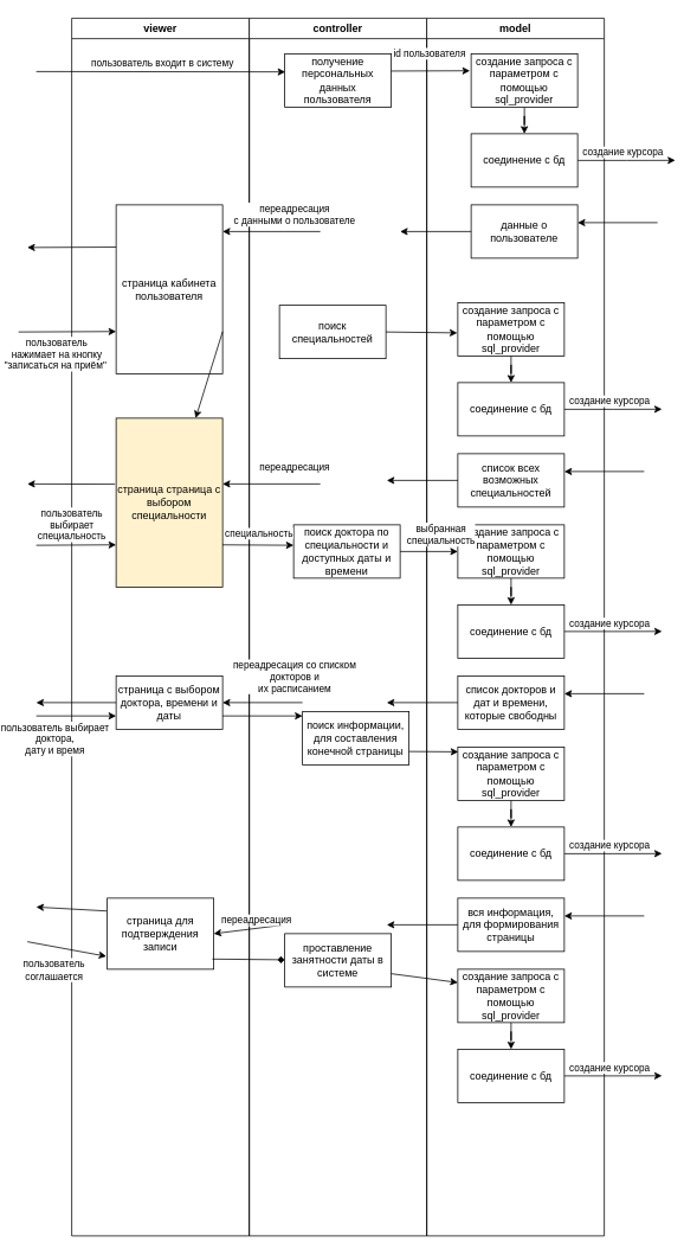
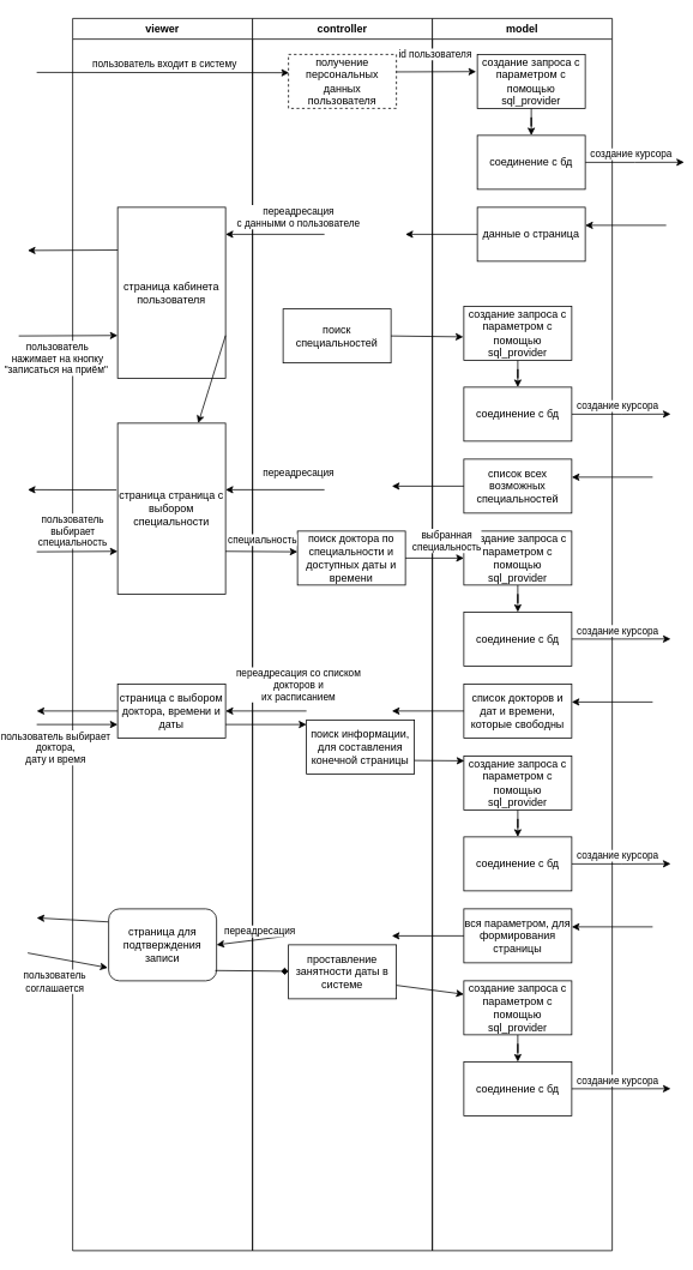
  <mxCell id="0" />
  <mxCell id="1" parent="0" />
  <mxCell id="2" value="viewer" style="swimlane;whiteSpace=wrap;html=1;" parent="1" vertex="1"><mxGeometry x="80" y="20" width="200" height="1370" as="geometry" /></mxCell>
  <mxCell id="3" value="страница кабинета пользователя" style="rounded=0;whiteSpace=wrap;html=1;" vertex="1" parent="2"><mxGeometry x="50" y="210" width="120" height="190" as="geometry" /></mxCell>
- <mxCell id="4" value="страница страница с выбором специальности" style="rounded=0;whiteSpace=wrap;html=1;fillColor=#fff2cc;" vertex="1" parent="2"><mxGeometry x="50" y="450" width="120" height="190" as="geometry" /></mxCell>
+ <mxCell id="4" value="страница страница с выбором специальности" style="rounded=0;whiteSpace=wrap;html=1;" vertex="1" parent="2"><mxGeometry x="50" y="450" width="120" height="190" as="geometry" /></mxCell>
  <mxCell id="5" value="страница с выбором доктора, времени и даты" style="rounded=0;whiteSpace=wrap;html=1;" vertex="1" parent="2"><mxGeometry x="50" y="740" width="120" height="60" as="geometry" /></mxCell>
- <mxCell id="6" value="страница для подтверждения записи" style="rounded=0;whiteSpace=wrap;html=1;" vertex="1" parent="2"><mxGeometry x="40" y="990" width="120" height="80" as="geometry" /></mxCell>
+ <mxCell id="6" value="страница для подтверждения записи" style="whiteSpace=wrap;html=1;rounded=1;" vertex="1" parent="2"><mxGeometry x="40" y="990" width="120" height="80" as="geometry" /></mxCell>
  <mxCell id="7" value="controller" style="swimlane;whiteSpace=wrap;html=1;" parent="1" vertex="1"><mxGeometry x="280" y="20" width="200" height="1370" as="geometry" /></mxCell>
- <mxCell id="8" value="получение персональных данных пользователя" style="rounded=0;whiteSpace=wrap;html=1;" parent="7" vertex="1"><mxGeometry x="40" y="40" width="120" height="60" as="geometry" /></mxCell>
+ <mxCell id="8" value="получение персональных данных пользователя" style="rounded=0;whiteSpace=wrap;html=1;dashed=1;" parent="7" vertex="1"><mxGeometry x="40" y="40" width="120" height="60" as="geometry" /></mxCell>
  <mxCell id="9" value="поиск специальностей" style="rounded=0;whiteSpace=wrap;html=1;" vertex="1" parent="7"><mxGeometry x="34" y="323" width="120" height="60" as="geometry" /></mxCell>
  <mxCell id="10" value="" style="endArrow=classic;html=1;rounded=0;entryX=1;entryY=0.158;entryDx=0;entryDy=0;entryPerimeter=0;" edge="1" parent="7"><mxGeometry width="50" height="50" relative="1" as="geometry"><mxPoint x="80" y="524" as="sourcePoint" /><mxPoint x="-30" y="524" as="targetPoint" /></mxGeometry></mxCell>
  <mxCell id="11" value="переадресация" style="edgeLabel;html=1;align=center;verticalAlign=middle;resizable=0;points=[];" vertex="1" connectable="0" parent="10"><mxGeometry x="-0.306" y="1" relative="1" as="geometry"><mxPoint x="8" y="-21" as="offset" /></mxGeometry></mxCell>
  <mxCell id="12" value="поиск доктора по специальности и доступных даты и времени" style="rounded=0;whiteSpace=wrap;html=1;" vertex="1" parent="7"><mxGeometry x="50" y="570" width="120" height="60" as="geometry" /></mxCell>
  <mxCell id="13" value="поиск информации, для составления конечной страницы" style="rounded=0;whiteSpace=wrap;html=1;" vertex="1" parent="7"><mxGeometry x="60" y="780" width="120" height="60" as="geometry" /></mxCell>
  <mxCell id="14" value="проставление занятности даты в системе" style="rounded=0;whiteSpace=wrap;html=1;" vertex="1" parent="7"><mxGeometry x="40" y="1030" width="120" height="60" as="geometry" /></mxCell>
  <mxCell id="15" value="model" style="swimlane;whiteSpace=wrap;html=1;" parent="1" vertex="1"><mxGeometry x="480" y="20" width="200" height="1370" as="geometry" /></mxCell>
  <mxCell id="16" style="edgeStyle=orthogonalEdgeStyle;rounded=0;orthogonalLoop=1;jettySize=auto;html=1;exitX=0.5;exitY=1;exitDx=0;exitDy=0;" edge="1" parent="15" source="17" target="20"><mxGeometry relative="1" as="geometry" /></mxCell>
  <mxCell id="17" value="создание запроса с параметром с помощью sql_provider" style="rounded=0;whiteSpace=wrap;html=1;" vertex="1" parent="15"><mxGeometry x="50" y="40" width="120" height="60" as="geometry" /></mxCell>
  <mxCell id="18" style="edgeStyle=orthogonalEdgeStyle;rounded=0;orthogonalLoop=1;jettySize=auto;html=1;exitX=1;exitY=0.5;exitDx=0;exitDy=0;" edge="1" parent="15" source="20"><mxGeometry relative="1" as="geometry"><mxPoint x="280" y="159.905" as="targetPoint" /></mxGeometry></mxCell>
  <mxCell id="19" value="создание курсора" style="edgeLabel;html=1;align=center;verticalAlign=middle;resizable=0;points=[];" vertex="1" connectable="0" parent="18"><mxGeometry x="0.209" relative="1" as="geometry"><mxPoint x="-16" y="-10" as="offset" /></mxGeometry></mxCell>
  <mxCell id="20" value="соединение с бд" style="rounded=0;whiteSpace=wrap;html=1;" vertex="1" parent="15"><mxGeometry x="50" y="130" width="120" height="60" as="geometry" /></mxCell>
- <mxCell id="21" value="данные о пользователе" style="rounded=0;whiteSpace=wrap;html=1;" vertex="1" parent="15"><mxGeometry x="50" y="210" width="120" height="60" as="geometry" /></mxCell>
+ <mxCell id="21" value="данные о страница" style="rounded=0;whiteSpace=wrap;html=1;" vertex="1" parent="15"><mxGeometry x="50" y="210" width="120" height="60" as="geometry" /></mxCell>
  <mxCell id="22" style="edgeStyle=orthogonalEdgeStyle;rounded=0;orthogonalLoop=1;jettySize=auto;html=1;exitX=0.5;exitY=1;exitDx=0;exitDy=0;" edge="1" parent="15" source="23" target="26"><mxGeometry relative="1" as="geometry" /></mxCell>
  <mxCell id="23" value="создание запроса с параметром с помощью sql_provider" style="rounded=0;whiteSpace=wrap;html=1;" vertex="1" parent="15"><mxGeometry x="35" y="320" width="120" height="60" as="geometry" /></mxCell>
  <mxCell id="24" style="edgeStyle=orthogonalEdgeStyle;rounded=0;orthogonalLoop=1;jettySize=auto;html=1;exitX=1;exitY=0.5;exitDx=0;exitDy=0;" edge="1" parent="15" source="26"><mxGeometry relative="1" as="geometry"><mxPoint x="265" y="439.905" as="targetPoint" /></mxGeometry></mxCell>
  <mxCell id="25" value="создание курсора" style="edgeLabel;html=1;align=center;verticalAlign=middle;resizable=0;points=[];" vertex="1" connectable="0" parent="24"><mxGeometry x="0.209" relative="1" as="geometry"><mxPoint x="-16" y="-10" as="offset" /></mxGeometry></mxCell>
  <mxCell id="26" value="соединение с бд" style="rounded=0;whiteSpace=wrap;html=1;" vertex="1" parent="15"><mxGeometry x="35" y="410" width="120" height="60" as="geometry" /></mxCell>
  <mxCell id="27" value="список всех возможных специальностей" style="rounded=0;whiteSpace=wrap;html=1;" vertex="1" parent="15"><mxGeometry x="35" y="490" width="120" height="60" as="geometry" /></mxCell>
  <mxCell id="28" value="" style="endArrow=classic;html=1;rounded=0;" edge="1" parent="15"><mxGeometry width="50" height="50" relative="1" as="geometry"><mxPoint x="245" y="510" as="sourcePoint" /><mxPoint x="155" y="510" as="targetPoint" /></mxGeometry></mxCell>
  <mxCell id="29" value="" style="endArrow=classic;html=1;rounded=0;exitX=0;exitY=0.5;exitDx=0;exitDy=0;" edge="1" parent="15" source="27"><mxGeometry width="50" height="50" relative="1" as="geometry"><mxPoint x="-65" y="590" as="sourcePoint" /><mxPoint x="-45" y="520" as="targetPoint" /></mxGeometry></mxCell>
  <mxCell id="30" style="edgeStyle=orthogonalEdgeStyle;rounded=0;orthogonalLoop=1;jettySize=auto;html=1;exitX=0.5;exitY=1;exitDx=0;exitDy=0;" edge="1" parent="15" source="31" target="34"><mxGeometry relative="1" as="geometry" /></mxCell>
  <mxCell id="31" value="создание запроса с параметром с помощью sql_provider" style="rounded=0;whiteSpace=wrap;html=1;" vertex="1" parent="15"><mxGeometry x="35" y="570" width="120" height="60" as="geometry" /></mxCell>
  <mxCell id="32" style="edgeStyle=orthogonalEdgeStyle;rounded=0;orthogonalLoop=1;jettySize=auto;html=1;exitX=1;exitY=0.5;exitDx=0;exitDy=0;" edge="1" parent="15" source="34"><mxGeometry relative="1" as="geometry"><mxPoint x="265" y="689.905" as="targetPoint" /></mxGeometry></mxCell>
  <mxCell id="33" value="создание курсора" style="edgeLabel;html=1;align=center;verticalAlign=middle;resizable=0;points=[];" vertex="1" connectable="0" parent="32"><mxGeometry x="0.209" relative="1" as="geometry"><mxPoint x="-16" y="-10" as="offset" /></mxGeometry></mxCell>
  <mxCell id="34" value="соединение с бд" style="rounded=0;whiteSpace=wrap;html=1;" vertex="1" parent="15"><mxGeometry x="35" y="660" width="120" height="60" as="geometry" /></mxCell>
  <mxCell id="35" value="список докторов и дат и времени, которые свободны" style="rounded=0;whiteSpace=wrap;html=1;" vertex="1" parent="15"><mxGeometry x="35" y="740" width="120" height="60" as="geometry" /></mxCell>
  <mxCell id="36" value="" style="endArrow=classic;html=1;rounded=0;" edge="1" parent="15"><mxGeometry width="50" height="50" relative="1" as="geometry"><mxPoint x="245" y="760" as="sourcePoint" /><mxPoint x="155" y="760" as="targetPoint" /></mxGeometry></mxCell>
  <mxCell id="37" value="" style="endArrow=classic;html=1;rounded=0;exitX=0;exitY=0.5;exitDx=0;exitDy=0;" edge="1" parent="15" source="35"><mxGeometry width="50" height="50" relative="1" as="geometry"><mxPoint x="-65" y="840" as="sourcePoint" /><mxPoint x="-45" y="770" as="targetPoint" /></mxGeometry></mxCell>
  <mxCell id="38" style="edgeStyle=orthogonalEdgeStyle;rounded=0;orthogonalLoop=1;jettySize=auto;html=1;exitX=0.5;exitY=1;exitDx=0;exitDy=0;" edge="1" parent="15" source="39" target="42"><mxGeometry relative="1" as="geometry" /></mxCell>
  <mxCell id="39" value="создание запроса с параметром с помощью sql_provider" style="rounded=0;whiteSpace=wrap;html=1;" vertex="1" parent="15"><mxGeometry x="35" y="820" width="120" height="60" as="geometry" /></mxCell>
  <mxCell id="40" style="edgeStyle=orthogonalEdgeStyle;rounded=0;orthogonalLoop=1;jettySize=auto;html=1;exitX=1;exitY=0.5;exitDx=0;exitDy=0;" edge="1" parent="15" source="42"><mxGeometry relative="1" as="geometry"><mxPoint x="265" y="939.905" as="targetPoint" /></mxGeometry></mxCell>
  <mxCell id="41" value="создание курсора" style="edgeLabel;html=1;align=center;verticalAlign=middle;resizable=0;points=[];" vertex="1" connectable="0" parent="40"><mxGeometry x="0.209" relative="1" as="geometry"><mxPoint x="-16" y="-10" as="offset" /></mxGeometry></mxCell>
  <mxCell id="42" value="соединение с бд" style="rounded=0;whiteSpace=wrap;html=1;" vertex="1" parent="15"><mxGeometry x="35" y="910" width="120" height="60" as="geometry" /></mxCell>
- <mxCell id="43" value="вся информация, для формирования страницы" style="rounded=0;whiteSpace=wrap;html=1;" vertex="1" parent="15"><mxGeometry x="35" y="990" width="120" height="60" as="geometry" /></mxCell>
+ <mxCell id="43" value="вся параметром, для формирования страницы" style="rounded=0;whiteSpace=wrap;html=1;" vertex="1" parent="15"><mxGeometry x="35" y="990" width="120" height="60" as="geometry" /></mxCell>
  <mxCell id="44" value="" style="endArrow=classic;html=1;rounded=0;" edge="1" parent="15"><mxGeometry width="50" height="50" relative="1" as="geometry"><mxPoint x="245" y="1010" as="sourcePoint" /><mxPoint x="155" y="1010" as="targetPoint" /></mxGeometry></mxCell>
  <mxCell id="45" value="" style="endArrow=classic;html=1;rounded=0;exitX=0;exitY=0.5;exitDx=0;exitDy=0;" edge="1" parent="15" source="43"><mxGeometry width="50" height="50" relative="1" as="geometry"><mxPoint x="-65" y="1090" as="sourcePoint" /><mxPoint x="-45" y="1020" as="targetPoint" /></mxGeometry></mxCell>
  <mxCell id="46" style="edgeStyle=orthogonalEdgeStyle;rounded=0;orthogonalLoop=1;jettySize=auto;html=1;exitX=0.5;exitY=1;exitDx=0;exitDy=0;" edge="1" parent="15" source="47" target="50"><mxGeometry relative="1" as="geometry" /></mxCell>
  <mxCell id="47" value="создание запроса с параметром с помощью sql_provider" style="rounded=0;whiteSpace=wrap;html=1;" vertex="1" parent="15"><mxGeometry x="35" y="1070" width="120" height="60" as="geometry" /></mxCell>
  <mxCell id="48" style="edgeStyle=orthogonalEdgeStyle;rounded=0;orthogonalLoop=1;jettySize=auto;html=1;exitX=1;exitY=0.5;exitDx=0;exitDy=0;" edge="1" parent="15" source="50"><mxGeometry relative="1" as="geometry"><mxPoint x="265" y="1189.905" as="targetPoint" /></mxGeometry></mxCell>
  <mxCell id="49" value="создание курсора" style="edgeLabel;html=1;align=center;verticalAlign=middle;resizable=0;points=[];" vertex="1" connectable="0" parent="48"><mxGeometry x="0.209" relative="1" as="geometry"><mxPoint x="-16" y="-10" as="offset" /></mxGeometry></mxCell>
  <mxCell id="50" value="соединение с бд" style="rounded=0;whiteSpace=wrap;html=1;" vertex="1" parent="15"><mxGeometry x="35" y="1160" width="120" height="60" as="geometry" /></mxCell>
  <mxCell id="51" value="" style="endArrow=classic;html=1;rounded=0;entryX=0.005;entryY=0.34;entryDx=0;entryDy=0;entryPerimeter=0;" parent="1" target="8" edge="1"><mxGeometry width="50" height="50" relative="1" as="geometry"><mxPoint x="40" y="80" as="sourcePoint" /><mxPoint x="300" y="80" as="targetPoint" /></mxGeometry></mxCell>
  <mxCell id="52" value="пользователь входит в систему" style="edgeLabel;html=1;align=center;verticalAlign=middle;resizable=0;points=[];" parent="51" vertex="1" connectable="0"><mxGeometry x="0.129" y="2" relative="1" as="geometry"><mxPoint x="-17" y="-8" as="offset" /></mxGeometry></mxCell>
  <mxCell id="53" value="" style="endArrow=classic;html=1;rounded=0;exitX=1.001;exitY=0.324;exitDx=0;exitDy=0;exitPerimeter=0;entryX=-0.011;entryY=0.319;entryDx=0;entryDy=0;entryPerimeter=0;" parent="1" source="8" edge="1" target="17"><mxGeometry width="50" height="50" relative="1" as="geometry"><mxPoint x="470" y="200" as="sourcePoint" /><mxPoint x="520" y="80" as="targetPoint" /></mxGeometry></mxCell>
  <mxCell id="54" value="id пользователя" style="edgeLabel;html=1;align=center;verticalAlign=middle;resizable=0;points=[];" parent="53" vertex="1" connectable="0"><mxGeometry x="-0.481" y="-1" relative="1" as="geometry"><mxPoint x="19" y="-21" as="offset" /></mxGeometry></mxCell>
  <mxCell id="55" value="" style="endArrow=classic;html=1;rounded=0;" edge="1" parent="1"><mxGeometry width="50" height="50" relative="1" as="geometry"><mxPoint x="740" y="250" as="sourcePoint" /><mxPoint x="650" y="250" as="targetPoint" /></mxGeometry></mxCell>
  <mxCell id="56" value="" style="endArrow=classic;html=1;rounded=0;exitX=0;exitY=0.5;exitDx=0;exitDy=0;" edge="1" parent="1" source="21"><mxGeometry width="50" height="50" relative="1" as="geometry"><mxPoint x="430" y="330" as="sourcePoint" /><mxPoint x="450" y="260" as="targetPoint" /></mxGeometry></mxCell>
  <mxCell id="57" value="" style="endArrow=classic;html=1;rounded=0;entryX=1;entryY=0.158;entryDx=0;entryDy=0;entryPerimeter=0;" edge="1" parent="1" target="3"><mxGeometry width="50" height="50" relative="1" as="geometry"><mxPoint x="360" y="260" as="sourcePoint" /><mxPoint x="480" y="280" as="targetPoint" /></mxGeometry></mxCell>
  <mxCell id="58" value="переадресация&lt;br&gt;с данными о пользователе" style="edgeLabel;html=1;align=center;verticalAlign=middle;resizable=0;points=[];" vertex="1" connectable="0" parent="57"><mxGeometry x="-0.306" y="1" relative="1" as="geometry"><mxPoint x="8" y="-21" as="offset" /></mxGeometry></mxCell>
  <mxCell id="59" value="" style="endArrow=classic;html=1;rounded=0;exitX=0;exitY=0.25;exitDx=0;exitDy=0;" edge="1" parent="1" source="3"><mxGeometry width="50" height="50" relative="1" as="geometry"><mxPoint x="430" y="330" as="sourcePoint" /><mxPoint x="30" y="278" as="targetPoint" /></mxGeometry></mxCell>
  <mxCell id="60" value="" style="endArrow=classic;html=1;rounded=0;entryX=0;entryY=0.75;entryDx=0;entryDy=0;" edge="1" parent="1" target="3"><mxGeometry width="50" height="50" relative="1" as="geometry"><mxPoint x="20" y="373" as="sourcePoint" /><mxPoint x="430" y="280" as="targetPoint" /></mxGeometry></mxCell>
  <mxCell id="61" value="пользователь &lt;br&gt;нажимает на кнопку &lt;br&gt;&quot;записаться на приём&quot;&amp;nbsp;" style="edgeLabel;html=1;align=center;verticalAlign=middle;resizable=0;points=[];" vertex="1" connectable="0" parent="60"><mxGeometry x="0.222" y="-2" relative="1" as="geometry"><mxPoint x="-25" y="23" as="offset" /></mxGeometry></mxCell>
  <mxCell id="62" value="" style="endArrow=classic;html=1;rounded=0;exitX=1;exitY=0.75;exitDx=0;exitDy=0;" edge="1" parent="1" source="3" target="4"><mxGeometry width="50" height="50" relative="1" as="geometry"><mxPoint x="400" y="310" as="sourcePoint" /><mxPoint x="320" y="373" as="targetPoint" /></mxGeometry></mxCell>
  <mxCell id="63" value="" style="endArrow=classic;html=1;rounded=0;exitX=1;exitY=0.5;exitDx=0;exitDy=0;entryX=-0.005;entryY=0.567;entryDx=0;entryDy=0;entryPerimeter=0;" edge="1" parent="1" source="9" target="23"><mxGeometry width="50" height="50" relative="1" as="geometry"><mxPoint x="380" y="440" as="sourcePoint" /><mxPoint x="430" y="390" as="targetPoint" /></mxGeometry></mxCell>
  <mxCell id="64" value="" style="endArrow=classic;html=1;rounded=0;exitX=-0.011;exitY=0.391;exitDx=0;exitDy=0;exitPerimeter=0;" edge="1" parent="1" source="4"><mxGeometry width="50" height="50" relative="1" as="geometry"><mxPoint x="380" y="630" as="sourcePoint" /><mxPoint x="30" y="544" as="targetPoint" /></mxGeometry></mxCell>
  <mxCell id="65" value="" style="endArrow=classic;html=1;rounded=0;entryX=0;entryY=0.75;entryDx=0;entryDy=0;" edge="1" parent="1" target="4"><mxGeometry width="50" height="50" relative="1" as="geometry"><mxPoint x="40" y="613" as="sourcePoint" /><mxPoint x="430" y="580" as="targetPoint" /></mxGeometry></mxCell>
  <mxCell id="66" value="пользователь &lt;br&gt;выбирает &lt;br&gt;специальность" style="edgeLabel;html=1;align=center;verticalAlign=middle;resizable=0;points=[];" vertex="1" connectable="0" parent="65"><mxGeometry x="0.108" relative="1" as="geometry"><mxPoint x="-10" y="-23" as="offset" /></mxGeometry></mxCell>
  <mxCell id="67" value="" style="endArrow=classic;html=1;rounded=0;exitX=1;exitY=0.75;exitDx=0;exitDy=0;" edge="1" parent="1" source="4"><mxGeometry width="50" height="50" relative="1" as="geometry"><mxPoint x="380" y="680" as="sourcePoint" /><mxPoint x="330" y="613" as="targetPoint" /></mxGeometry></mxCell>
  <mxCell id="68" value="специальность" style="edgeLabel;html=1;align=center;verticalAlign=middle;resizable=0;points=[];" vertex="1" connectable="0" parent="67"><mxGeometry x="-0.304" y="1" relative="1" as="geometry"><mxPoint x="12" y="-12" as="offset" /></mxGeometry></mxCell>
  <mxCell id="69" value="" style="endArrow=classic;html=1;rounded=0;entryX=0;entryY=0.5;entryDx=0;entryDy=0;exitX=1;exitY=0.5;exitDx=0;exitDy=0;" edge="1" parent="1" source="12" target="31"><mxGeometry width="50" height="50" relative="1" as="geometry"><mxPoint x="380" y="680" as="sourcePoint" /><mxPoint x="430" y="630" as="targetPoint" /></mxGeometry></mxCell>
  <mxCell id="70" value="выбранная &lt;br&gt;специальность" style="edgeLabel;html=1;align=center;verticalAlign=middle;resizable=0;points=[];" vertex="1" connectable="0" parent="69"><mxGeometry x="0.385" relative="1" as="geometry"><mxPoint y="-20" as="offset" /></mxGeometry></mxCell>
  <mxCell id="71" value="" style="endArrow=classic;html=1;rounded=0;entryX=1;entryY=0.5;entryDx=0;entryDy=0;" edge="1" parent="1" target="5"><mxGeometry width="50" height="50" relative="1" as="geometry"><mxPoint x="340" y="790" as="sourcePoint" /><mxPoint x="430" y="750" as="targetPoint" /></mxGeometry></mxCell>
  <mxCell id="72" value="переадресация со списком &lt;br&gt;докторов и &lt;br&gt;их расписанием" style="edgeLabel;html=1;align=center;verticalAlign=middle;resizable=0;points=[];" vertex="1" connectable="0" parent="71"><mxGeometry x="-0.419" y="2" relative="1" as="geometry"><mxPoint x="16" y="-32" as="offset" /></mxGeometry></mxCell>
  <mxCell id="73" value="" style="endArrow=classic;html=1;rounded=0;exitX=0;exitY=0.5;exitDx=0;exitDy=0;" edge="1" parent="1" source="5"><mxGeometry width="50" height="50" relative="1" as="geometry"><mxPoint x="380" y="800" as="sourcePoint" /><mxPoint x="40" y="790" as="targetPoint" /></mxGeometry></mxCell>
  <mxCell id="74" value="" style="endArrow=classic;html=1;rounded=0;entryX=0;entryY=0.75;entryDx=0;entryDy=0;" edge="1" parent="1" target="5"><mxGeometry width="50" height="50" relative="1" as="geometry"><mxPoint x="40" y="805" as="sourcePoint" /><mxPoint x="430" y="750" as="targetPoint" /></mxGeometry></mxCell>
  <mxCell id="75" value="пользователь выбирает &lt;br&gt;доктора, &lt;br&gt;дату и время" style="edgeLabel;html=1;align=center;verticalAlign=middle;resizable=0;points=[];" vertex="1" connectable="0" parent="74"><mxGeometry x="0.337" y="-2" relative="1" as="geometry"><mxPoint x="-40" y="23" as="offset" /></mxGeometry></mxCell>
  <mxCell id="76" value="" style="endArrow=classic;html=1;rounded=0;exitX=1;exitY=0.75;exitDx=0;exitDy=0;" edge="1" parent="1" source="5"><mxGeometry width="50" height="50" relative="1" as="geometry"><mxPoint x="380" y="800" as="sourcePoint" /><mxPoint x="340" y="805" as="targetPoint" /></mxGeometry></mxCell>
  <mxCell id="77" value="" style="endArrow=classic;html=1;rounded=0;exitX=1;exitY=0.75;exitDx=0;exitDy=0;entryX=0.005;entryY=0.09;entryDx=0;entryDy=0;entryPerimeter=0;" edge="1" parent="1" source="13" target="39"><mxGeometry width="50" height="50" relative="1" as="geometry"><mxPoint x="380" y="980" as="sourcePoint" /><mxPoint x="430" y="930" as="targetPoint" /></mxGeometry></mxCell>
  <mxCell id="78" value="" style="endArrow=classic;html=1;rounded=0;entryX=1;entryY=0.5;entryDx=0;entryDy=0;" edge="1" parent="1" target="6"><mxGeometry width="50" height="50" relative="1" as="geometry"><mxPoint x="320" y="1040" as="sourcePoint" /><mxPoint x="430" y="870" as="targetPoint" /></mxGeometry></mxCell>
  <mxCell id="79" value="переадресация" style="edgeLabel;html=1;align=center;verticalAlign=middle;resizable=0;points=[];" vertex="1" connectable="0" parent="78"><mxGeometry x="-0.175" y="1" relative="1" as="geometry"><mxPoint y="-11" as="offset" /></mxGeometry></mxCell>
  <mxCell id="80" value="" style="endArrow=classic;html=1;rounded=0;exitX=-0.004;exitY=0.181;exitDx=0;exitDy=0;exitPerimeter=0;" edge="1" parent="1" source="6"><mxGeometry width="50" height="50" relative="1" as="geometry"><mxPoint x="380" y="1030" as="sourcePoint" /><mxPoint x="40" y="1020" as="targetPoint" /></mxGeometry></mxCell>
  <mxCell id="81" value="" style="endArrow=classic;html=1;rounded=0;entryX=-0.008;entryY=0.819;entryDx=0;entryDy=0;entryPerimeter=0;" edge="1" parent="1" target="6"><mxGeometry width="50" height="50" relative="1" as="geometry"><mxPoint x="30" y="1059" as="sourcePoint" /><mxPoint x="430" y="1100" as="targetPoint" /></mxGeometry></mxCell>
  <mxCell id="82" value="пользователь &lt;br&gt;соглашается" style="edgeLabel;html=1;align=center;verticalAlign=middle;resizable=0;points=[];" vertex="1" connectable="0" parent="81"><mxGeometry x="0.306" y="-1" relative="1" as="geometry"><mxPoint x="-28" y="20" as="offset" /></mxGeometry></mxCell>
  <mxCell id="83" value="" style="endArrow=diamond;html=1;rounded=0;exitX=0.987;exitY=0.857;exitDx=0;exitDy=0;exitPerimeter=0;" edge="1" parent="1" source="6" target="14"><mxGeometry width="50" height="50" relative="1" as="geometry"><mxPoint x="380" y="1150" as="sourcePoint" /><mxPoint x="320" y="1055" as="targetPoint" /></mxGeometry></mxCell>
  <mxCell id="84" value="" style="endArrow=classic;html=1;rounded=0;entryX=0;entryY=0.25;entryDx=0;entryDy=0;exitX=1;exitY=0.75;exitDx=0;exitDy=0;" edge="1" parent="1" source="14" target="47"><mxGeometry width="50" height="50" relative="1" as="geometry"><mxPoint x="380" y="1150" as="sourcePoint" /><mxPoint x="430" y="1100" as="targetPoint" /></mxGeometry></mxCell>
